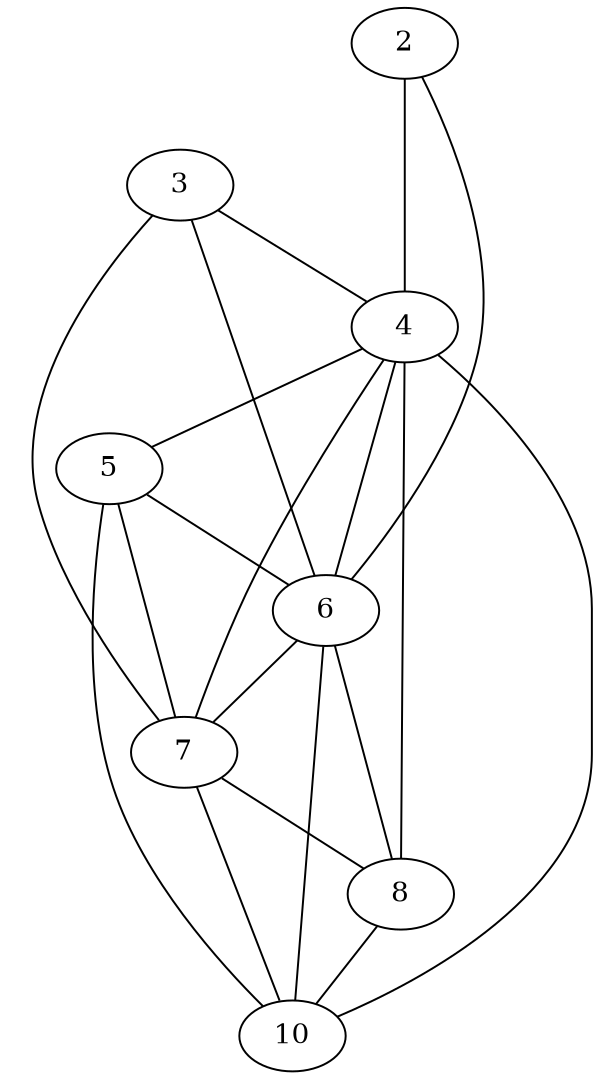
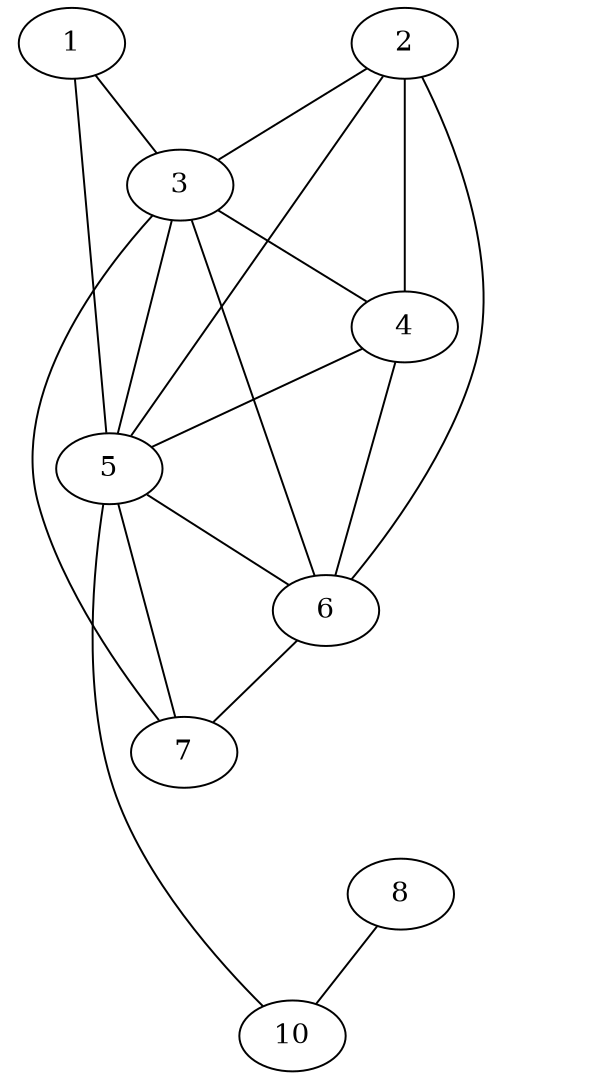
  strict graph {
    edge [weight=2]
+   1 [labels=want]
    3 [labels=printer]
    5 [labels=reboot]
    2 [labels=see]
    4 [contraction="{9: {'labels': 'work'}}" labels=work]
    6 [labels=computer]
    7 [labels=check]
    8 [labels=cable]
    10 [labels=do]
+   1 -- 3
+   1 -- 5 [weight=4]
+   3 -- 5
    3 -- 4 [weight=1.0]
    3 -- 6 [weight=3]
    3 -- 7 [weight=4]
    5 -- 6 [weight=1.0]
    5 -- 7
    5 -- 10 [weight=3]
+   2 -- 3 [weight=1.0]
+   2 -- 5 [weight=3]
    2 -- 4
    2 -- 6 [weight=4]
    4 -- 5 [contraction="{(9, 5): {'weight': 4}}" weight=1.0]
    4 -- 6 [contraction="{(9, 6): {'weight': 3}}"]
-   4 -- 7 [contraction="{(9, 7): {'weight': 2}}" weight=3]
-   4 -- 8 [contraction="{(9, 8): {'weight': 1.0}}" weight=4]
-   4 -- 10 [weight=1.0]
    6 -- 7 [weight=1.0]
-   6 -- 8
-   6 -- 10 [weight=4]
-   7 -- 8 [weight=1.0]
-   7 -- 10 [weight=3]
    8 -- 10
  }
